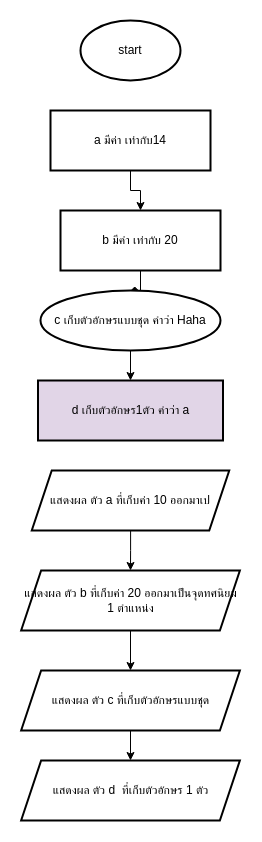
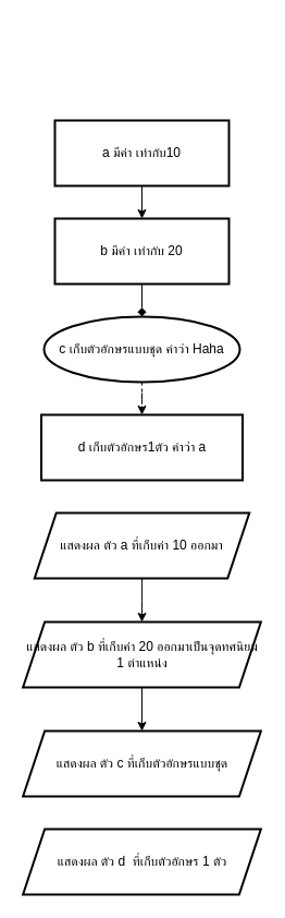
  <mxCell id="0" />
  <mxCell id="1" parent="0" />
- <mxCell id="2" value="start" style="strokeWidth=2;html=1;shape=mxgraph.flowchart.start_1;whiteSpace=wrap;" vertex="1" parent="1"><mxGeometry x="80" y="20" width="100" height="60" as="geometry" /></mxCell>
  <mxCell id="3" value="" style="edgeStyle=orthogonalEdgeStyle;rounded=0;orthogonalLoop=1;jettySize=auto;html=1;" edge="1" parent="1" source="4" target="6"><mxGeometry relative="1" as="geometry" /></mxCell>
- <mxCell id="4" value="a มีค่า เท่ากับ14" style="whiteSpace=wrap;html=1;strokeWidth=2;" vertex="1" parent="1"><mxGeometry x="50" y="110" width="160" height="60" as="geometry" /></mxCell>
+ <mxCell id="4" value="a มีค่า เท่ากับ10" style="whiteSpace=wrap;html=1;strokeWidth=2;" vertex="1" parent="1"><mxGeometry x="50" y="110" width="160" height="60" as="geometry" /></mxCell>
  <mxCell id="5" value="" style="edgeStyle=orthogonalEdgeStyle;rounded=0;orthogonalLoop=1;jettySize=auto;html=1;endArrow=diamond;" edge="1" parent="1" source="6" target="8"><mxGeometry relative="1" as="geometry" /></mxCell>
- <mxCell id="6" value="b มีค่า เท่ากับ 20" style="whiteSpace=wrap;html=1;strokeWidth=2;" vertex="1" parent="1"><mxGeometry x="60" y="210" width="160" height="60" as="geometry" /></mxCell>
- <mxCell id="7" value="" style="edgeStyle=orthogonalEdgeStyle;rounded=0;orthogonalLoop=1;jettySize=auto;html=1;" edge="1" parent="1" source="8" target="9"><mxGeometry relative="1" as="geometry" /></mxCell>
+ <mxCell id="6" value="b มีค่า เท่ากับ 20" style="whiteSpace=wrap;html=1;strokeWidth=2;" vertex="1" parent="1"><mxGeometry x="50" y="200" width="160" height="60" as="geometry" /></mxCell>
+ <mxCell id="7" value="" style="edgeStyle=orthogonalEdgeStyle;rounded=0;orthogonalLoop=1;jettySize=auto;html=1;dashed=1;" edge="1" parent="1" source="8" target="9"><mxGeometry relative="1" as="geometry" /></mxCell>
  <mxCell id="8" value="c เก็บตัวอักษรแบบชุด คำว่า Haha" style="ellipse;whiteSpace=wrap;html=1;strokeWidth=2;" vertex="1" parent="1"><mxGeometry x="40" y="290" width="180" height="60" as="geometry" /></mxCell>
- <mxCell id="9" value="d เก็บตัวอักษร1ตัว คำว่า a" style="whiteSpace=wrap;html=1;strokeWidth=2;fillColor=#e1d5e7;" vertex="1" parent="1"><mxGeometry x="37.5" y="380" width="185" height="60" as="geometry" /></mxCell>
+ <mxCell id="9" value="d เก็บตัวอักษร1ตัว คำว่า a" style="whiteSpace=wrap;html=1;strokeWidth=2;" vertex="1" parent="1"><mxGeometry x="37.5" y="380" width="185" height="60" as="geometry" /></mxCell>
  <mxCell id="10" value="" style="edgeStyle=orthogonalEdgeStyle;rounded=0;orthogonalLoop=1;jettySize=auto;html=1;" edge="1" parent="1" source="11" target="13"><mxGeometry relative="1" as="geometry" /></mxCell>
- <mxCell id="11" value="แสดงผล ตัว a ที่เก็บค่า 10 ออกมาเป" style="shape=parallelogram;perimeter=parallelogramPerimeter;whiteSpace=wrap;html=1;fixedSize=1;strokeWidth=2;" vertex="1" parent="1"><mxGeometry x="31.25" y="470" width="197.5" height="60" as="geometry" /></mxCell>
+ <mxCell id="11" value="แสดงผล ตัว a ที่เก็บค่า 10 ออกมา" style="shape=parallelogram;perimeter=parallelogramPerimeter;whiteSpace=wrap;html=1;fixedSize=1;strokeWidth=2;" vertex="1" parent="1"><mxGeometry x="31.25" y="470" width="197.5" height="60" as="geometry" /></mxCell>
  <mxCell id="12" value="" style="edgeStyle=orthogonalEdgeStyle;rounded=0;orthogonalLoop=1;jettySize=auto;html=1;" edge="1" parent="1" source="13" target="15"><mxGeometry relative="1" as="geometry" /></mxCell>
  <mxCell id="13" value="แสดงผล ตัว b ที่เก็บค่า 20 ออกมาเป็นจุดทศนิยม 1 ตำแหน่ง" style="shape=parallelogram;perimeter=parallelogramPerimeter;whiteSpace=wrap;html=1;fixedSize=1;strokeWidth=2;" vertex="1" parent="1"><mxGeometry x="20.63" y="570" width="218.75" height="60" as="geometry" /></mxCell>
- <mxCell id="14" value="" style="edgeStyle=orthogonalEdgeStyle;rounded=0;orthogonalLoop=1;jettySize=auto;html=1;" edge="1" parent="1" source="15" target="16"><mxGeometry relative="1" as="geometry" /></mxCell>
  <mxCell id="15" value="แสดงผล ตัว c ที่เก็บตัวอักษรแบบชุด" style="shape=parallelogram;perimeter=parallelogramPerimeter;whiteSpace=wrap;html=1;fixedSize=1;strokeWidth=2;" vertex="1" parent="1"><mxGeometry x="20.63" y="670" width="218.75" height="60" as="geometry" /></mxCell>
  <mxCell id="16" value="แสดงผล ตัว d&amp;nbsp; ที่เก็บตัวอักษร 1 ตัว" style="shape=parallelogram;perimeter=parallelogramPerimeter;whiteSpace=wrap;html=1;fixedSize=1;strokeWidth=2;" vertex="1" parent="1"><mxGeometry x="20.62" y="760" width="218.75" height="60" as="geometry" /></mxCell>
